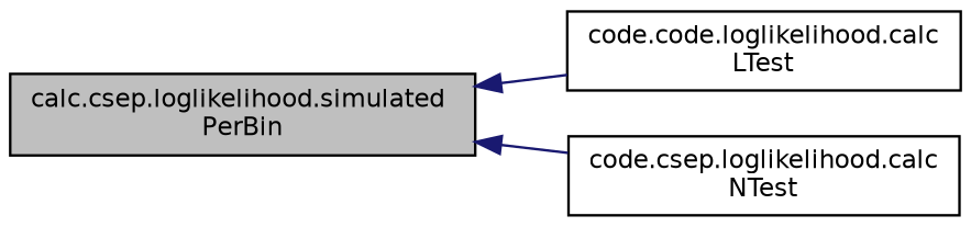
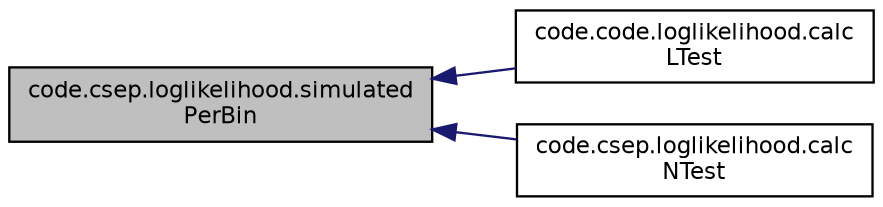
  digraph {
    rankdir=LR
    node [color=black fillcolor=white fontname=Helvetica fontsize=10 shape=record style=filled]
    edge [color=midnightblue dir=back fontname=Helvetica fontsize=10 labelfontname=Helvetica labelfontsize=10 style=solid]
-   n1 [fillcolor=grey75 fontcolor=black height=0.2 label="calc.csep.loglikelihood.simulated\lPerBin" width=0.4]
+   n1 [fillcolor=grey75 fontcolor=black height=0.2 label="code.csep.loglikelihood.simulated\lPerBin" width=0.4]
    n2 [height=0.2 label="code.code.loglikelihood.calc\lLTest" width=0.4]
    n3 [height=0.2 label="code.csep.loglikelihood.calc\lNTest" width=0.4]
    n1 -> n2
    n1 -> n3
  }
